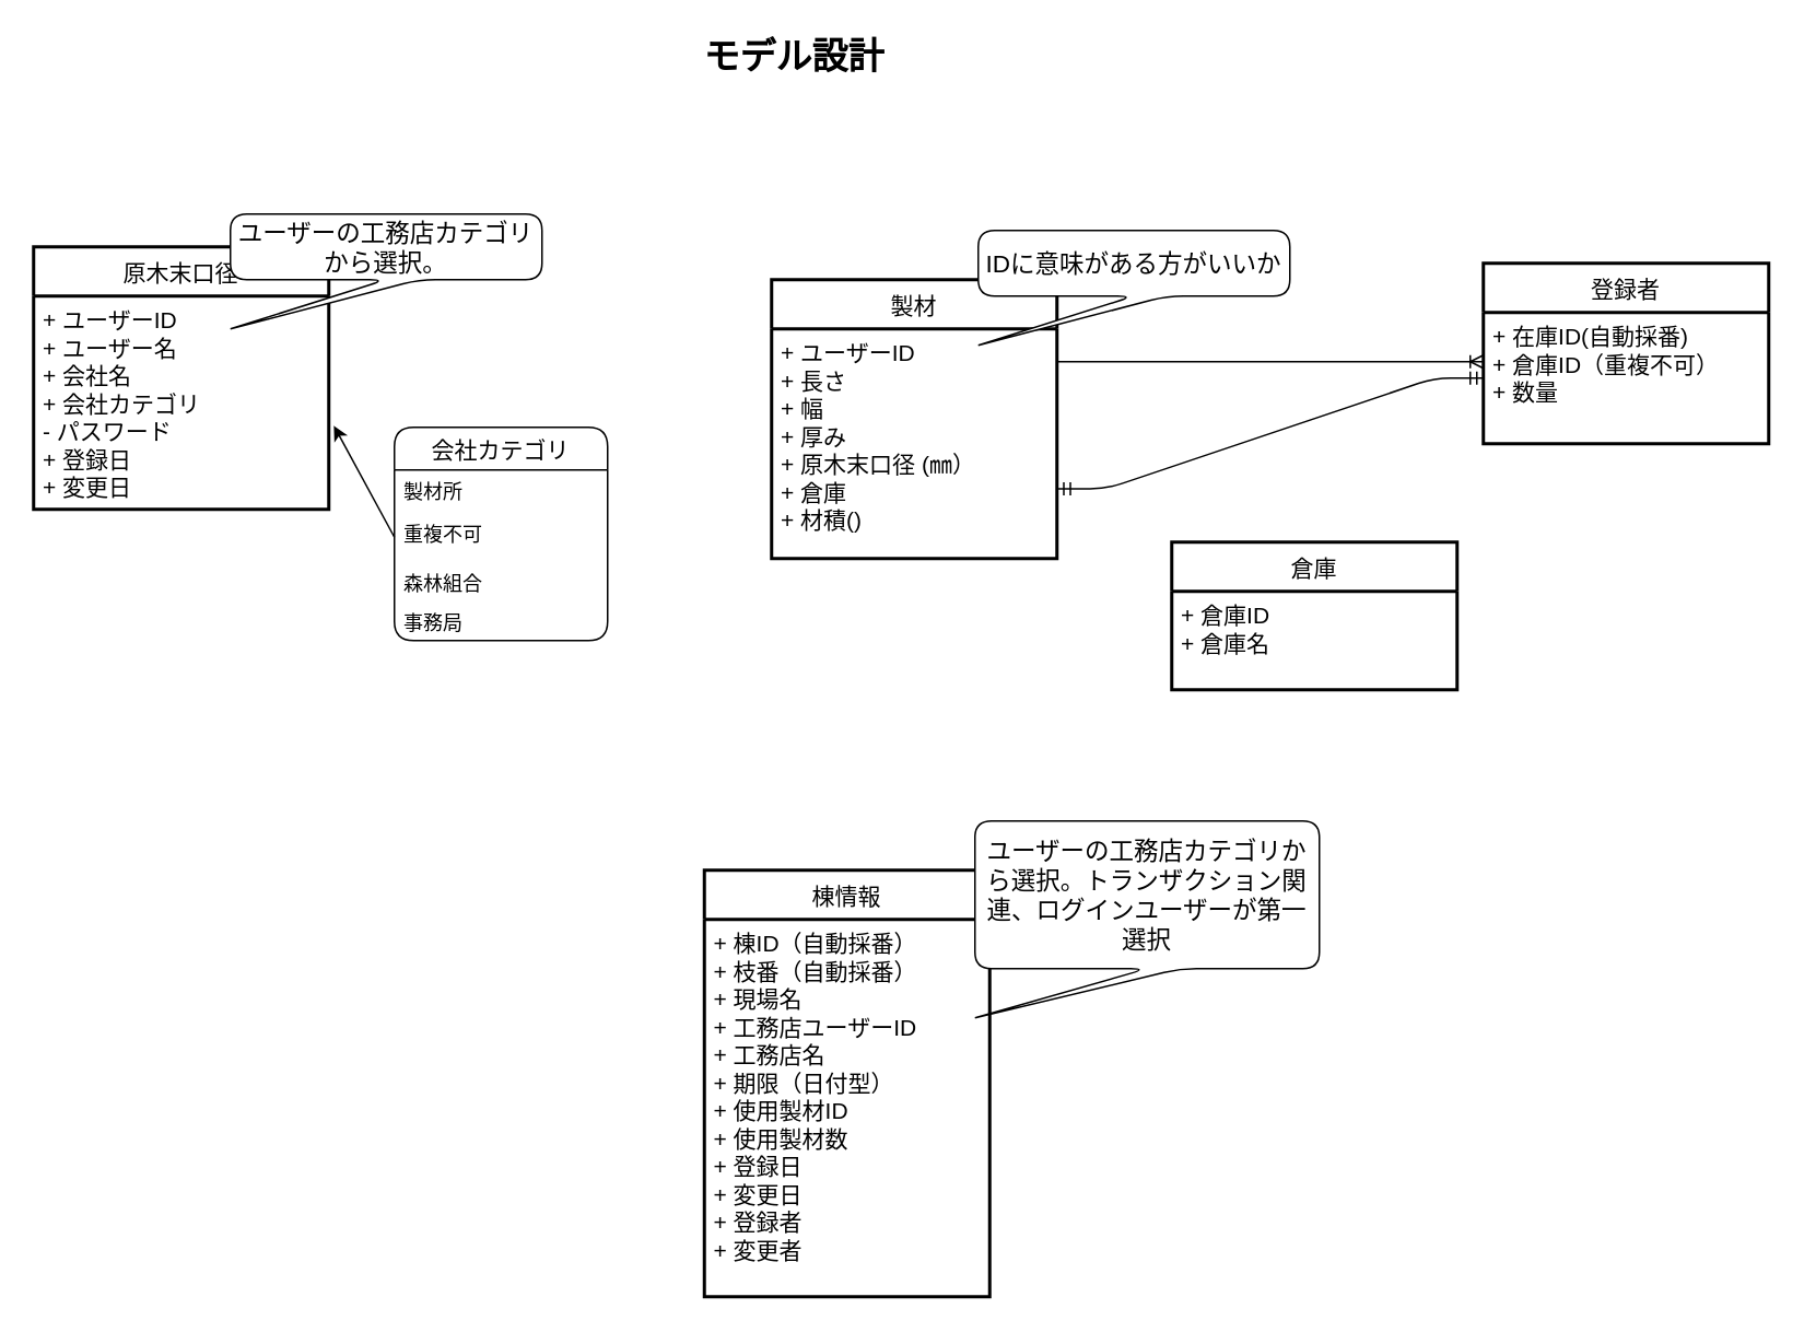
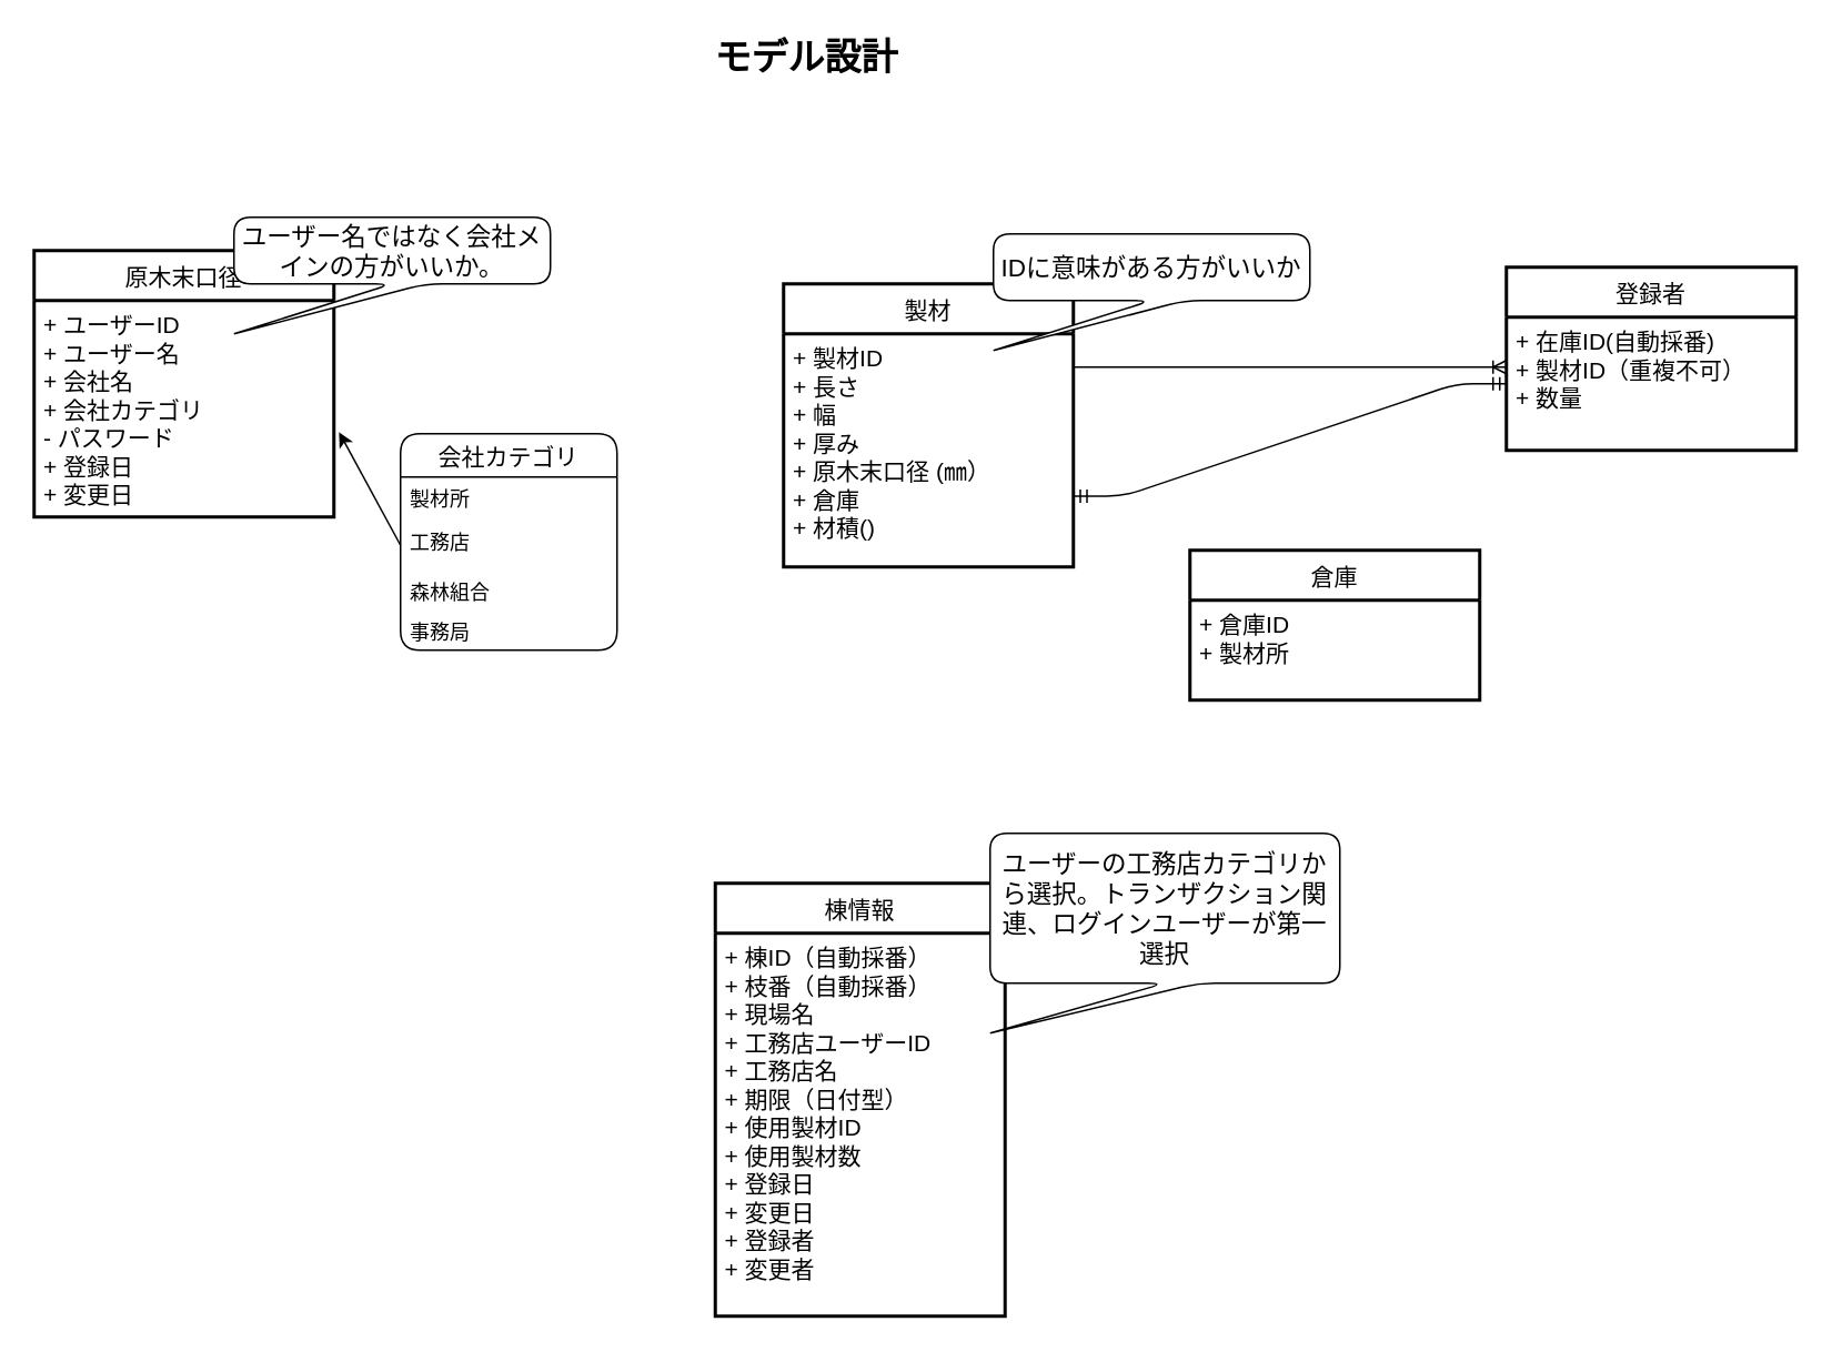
  <mxCell id="0" />
  <mxCell id="1" parent="0" />
  <mxCell id="2" value="原木末口径" style="swimlane;childLayout=stackLayout;horizontal=1;startSize=30;horizontalStack=0;rounded=0;fontSize=14;fontStyle=0;strokeWidth=2;resizeParent=0;resizeLast=1;shadow=0;dashed=0;align=center;swimlaneLine=1;" parent="1" vertex="1"><mxGeometry x="20" y="150" width="180" height="160" as="geometry"><mxRectangle x="50" y="130" width="90" height="30" as="alternateBounds" /></mxGeometry></mxCell>
  <mxCell id="3" value="+ ユーザーID&#10;+ ユーザー名&#10;+ 会社名&#10;+ 会社カテゴリ&#10;- パスワード&#10;+ 登録日&#10;+ 変更日&#10;" style="align=left;strokeColor=none;fillColor=none;spacingLeft=4;fontSize=14;verticalAlign=top;resizable=0;rotatable=0;part=1;" parent="2" vertex="1"><mxGeometry y="30" width="180" height="130" as="geometry" /></mxCell>
  <mxCell id="4" value="製材" style="swimlane;childLayout=stackLayout;horizontal=1;startSize=30;horizontalStack=0;rounded=0;fontSize=14;fontStyle=0;strokeWidth=2;resizeParent=0;resizeLast=1;shadow=0;dashed=0;align=center;" parent="1" vertex="1"><mxGeometry x="470" y="170" width="174" height="170" as="geometry"><mxRectangle x="50" y="130" width="90" height="30" as="alternateBounds" /></mxGeometry></mxCell>
- <mxCell id="5" value="+ ユーザーID&#10;+ 長さ&#10;+ 幅&#10;+ 厚み&#10;+ 原木末口径 (㎜）&#10;+ 倉庫&#10;+ 材積()" style="align=left;strokeColor=none;fillColor=none;spacingLeft=4;fontSize=14;verticalAlign=top;resizable=0;rotatable=0;part=1;" parent="4" vertex="1"><mxGeometry y="30" width="174" height="140" as="geometry" /></mxCell>
+ <mxCell id="5" value="+ 製材ID&#10;+ 長さ&#10;+ 幅&#10;+ 厚み&#10;+ 原木末口径 (㎜）&#10;+ 倉庫&#10;+ 材積()" style="align=left;strokeColor=none;fillColor=none;spacingLeft=4;fontSize=14;verticalAlign=top;resizable=0;rotatable=0;part=1;" parent="4" vertex="1"><mxGeometry y="30" width="174" height="140" as="geometry" /></mxCell>
  <mxCell id="6" value="&lt;font size=&quot;1&quot;&gt;&lt;b style=&quot;font-size: 22px&quot;&gt;モデル設計&lt;/b&gt;&lt;/font&gt;" style="text;html=1;strokeColor=none;fillColor=none;align=center;verticalAlign=middle;whiteSpace=wrap;rounded=0;" parent="1" vertex="1"><mxGeometry x="384" y="20" width="200" height="30" as="geometry" /></mxCell>
  <mxCell id="7" value="会社カテゴリ" style="swimlane;fontStyle=0;childLayout=stackLayout;horizontal=1;startSize=26;horizontalStack=0;resizeParent=1;resizeParentMax=0;resizeLast=0;collapsible=1;marginBottom=0;align=center;fontSize=14;rounded=1;" parent="1" vertex="1"><mxGeometry x="240" y="260" width="130" height="130" as="geometry" /></mxCell>
  <mxCell id="8" value="製材所  &#10;" style="text;strokeColor=none;fillColor=none;spacingLeft=4;spacingRight=4;overflow=hidden;rotatable=0;points=[[0,0.5],[1,0.5]];portConstraint=eastwest;fontSize=12;" parent="7" vertex="1"><mxGeometry y="26" width="130" height="26" as="geometry" /></mxCell>
- <mxCell id="9" value="重複不可  " style="text;strokeColor=none;fillColor=none;spacingLeft=4;spacingRight=4;overflow=hidden;rotatable=0;points=[[0,0.5],[1,0.5]];portConstraint=eastwest;fontSize=12;rounded=1;" parent="7" vertex="1"><mxGeometry y="52" width="130" height="30" as="geometry" /></mxCell>
+ <mxCell id="9" value="工務店  " style="text;strokeColor=none;fillColor=none;spacingLeft=4;spacingRight=4;overflow=hidden;rotatable=0;points=[[0,0.5],[1,0.5]];portConstraint=eastwest;fontSize=12;rounded=1;" parent="7" vertex="1"><mxGeometry y="52" width="130" height="30" as="geometry" /></mxCell>
  <mxCell id="10" value="森林組合" style="text;strokeColor=none;fillColor=none;spacingLeft=4;spacingRight=4;overflow=hidden;rotatable=0;points=[[0,0.5],[1,0.5]];portConstraint=eastwest;fontSize=12;" parent="7" vertex="1"><mxGeometry y="82" width="130" height="24" as="geometry" /></mxCell>
  <mxCell id="11" value="事務局" style="text;strokeColor=none;fillColor=none;spacingLeft=4;spacingRight=4;overflow=hidden;rotatable=0;points=[[0,0.5],[1,0.5]];portConstraint=eastwest;fontSize=12;" parent="7" vertex="1"><mxGeometry y="106" width="130" height="24" as="geometry" /></mxCell>
  <mxCell id="12" value="" style="edgeStyle=none;html=1;fontSize=14;exitX=0;exitY=0.5;exitDx=0;exitDy=0;entryX=1.017;entryY=0.608;entryDx=0;entryDy=0;entryPerimeter=0;" parent="1" source="9" target="3" edge="1"><mxGeometry relative="1" as="geometry"><Array as="points" /></mxGeometry></mxCell>
- <mxCell id="13" value="ユーザーの工務店カテゴリから選択。" style="shape=callout;whiteSpace=wrap;html=1;perimeter=calloutPerimeter;rounded=1;fontSize=15;position2=0;" parent="1" vertex="1"><mxGeometry x="140" y="130" width="190" height="70" as="geometry" /></mxCell>
+ <mxCell id="13" value="ユーザー名ではなく会社メインの方がいいか。" style="shape=callout;whiteSpace=wrap;html=1;perimeter=calloutPerimeter;rounded=1;fontSize=15;position2=0;" parent="1" vertex="1"><mxGeometry x="140" y="130" width="190" height="70" as="geometry" /></mxCell>
  <mxCell id="14" value="棟情報" style="swimlane;childLayout=stackLayout;horizontal=1;startSize=30;horizontalStack=0;rounded=0;fontSize=14;fontStyle=0;strokeWidth=2;resizeParent=0;resizeLast=1;shadow=0;dashed=0;align=center;" parent="1" vertex="1"><mxGeometry x="429" y="530" width="174" height="260" as="geometry"><mxRectangle x="50" y="130" width="90" height="30" as="alternateBounds" /></mxGeometry></mxCell>
  <mxCell id="15" style="edgeStyle=none;html=1;fontSize=15;" parent="14" source="16" target="14" edge="1"><mxGeometry relative="1" as="geometry" /></mxCell>
  <mxCell id="16" value="+ 棟ID（自動採番）&#10;+ 枝番（自動採番）&#10;+ 現場名&#10;+ 工務店ユーザーID&#10;+ 工務店名&#10;+ 期限（日付型）&#10;+ 使用製材ID&#10;+ 使用製材数&#10;+ 登録日&#10;+ 変更日&#10;+ 登録者&#10;+ 変更者" style="align=left;strokeColor=none;fillColor=none;spacingLeft=4;fontSize=14;verticalAlign=top;resizable=0;rotatable=0;part=1;" parent="14" vertex="1"><mxGeometry y="30" width="174" height="230" as="geometry" /></mxCell>
  <mxCell id="17" value="IDに意味がある方がいいか" style="shape=callout;whiteSpace=wrap;html=1;perimeter=calloutPerimeter;rounded=1;fontSize=15;position2=0;" parent="1" vertex="1"><mxGeometry x="596" y="140" width="190" height="70" as="geometry" /></mxCell>
  <mxCell id="18" value="倉庫" style="swimlane;childLayout=stackLayout;horizontal=1;startSize=30;horizontalStack=0;rounded=0;fontSize=14;fontStyle=0;strokeWidth=2;resizeParent=0;resizeLast=1;shadow=0;dashed=0;align=center;" parent="1" vertex="1"><mxGeometry x="714" y="330" width="174" height="90" as="geometry"><mxRectangle x="50" y="130" width="90" height="30" as="alternateBounds" /></mxGeometry></mxCell>
- <mxCell id="19" value="+ 倉庫ID&#10;+ 倉庫名&#10;" style="align=left;strokeColor=none;fillColor=none;spacingLeft=4;fontSize=14;verticalAlign=top;resizable=0;rotatable=0;part=1;" parent="18" vertex="1"><mxGeometry y="30" width="174" height="60" as="geometry" /></mxCell>
+ <mxCell id="19" value="+ 倉庫ID&#10;+ 製材所&#10;" style="align=left;strokeColor=none;fillColor=none;spacingLeft=4;fontSize=14;verticalAlign=top;resizable=0;rotatable=0;part=1;" parent="18" vertex="1"><mxGeometry y="30" width="174" height="60" as="geometry" /></mxCell>
  <mxCell id="20" value="" style="edgeStyle=entityRelationEdgeStyle;fontSize=12;html=1;endArrow=ERmandOne;startArrow=ERmandOne;exitX=1.001;exitY=0.696;exitDx=0;exitDy=0;exitPerimeter=0;" parent="1" source="5" target="23" edge="1"><mxGeometry width="100" height="100" relative="1" as="geometry"><mxPoint x="600" y="380" as="sourcePoint" /><mxPoint x="700" y="280" as="targetPoint" /></mxGeometry></mxCell>
  <mxCell id="21" value="ユーザーの工務店カテゴリから選択。トランザクション関連、ログインユーザーが第一選択" style="shape=callout;whiteSpace=wrap;html=1;perimeter=calloutPerimeter;rounded=1;fontSize=15;position2=0;" parent="1" vertex="1"><mxGeometry x="594" y="500" width="210" height="120" as="geometry" /></mxCell>
  <mxCell id="22" value="登録者" style="swimlane;childLayout=stackLayout;horizontal=1;startSize=30;horizontalStack=0;rounded=0;fontSize=14;fontStyle=0;strokeWidth=2;resizeParent=0;resizeLast=1;shadow=0;dashed=0;align=center;" vertex="1" parent="1"><mxGeometry x="904" y="160" width="174" height="110" as="geometry"><mxRectangle x="50" y="130" width="90" height="30" as="alternateBounds" /></mxGeometry></mxCell>
- <mxCell id="23" value="+ 在庫ID(自動採番)&#10;+ 倉庫ID（重複不可）&#10;+ 数量" style="align=left;strokeColor=none;fillColor=none;spacingLeft=4;fontSize=14;verticalAlign=top;resizable=0;rotatable=0;part=1;" vertex="1" parent="22"><mxGeometry y="30" width="174" height="80" as="geometry" /></mxCell>
+ <mxCell id="23" value="+ 在庫ID(自動採番)&#10;+ 製材ID（重複不可）&#10;+ 数量" style="align=left;strokeColor=none;fillColor=none;spacingLeft=4;fontSize=14;verticalAlign=top;resizable=0;rotatable=0;part=1;" vertex="1" parent="22"><mxGeometry y="30" width="174" height="80" as="geometry" /></mxCell>
  <mxCell id="24" value="" style="edgeStyle=entityRelationEdgeStyle;fontSize=12;html=1;endArrow=ERoneToMany;" edge="1" parent="1"><mxGeometry width="100" height="100" relative="1" as="geometry"><mxPoint x="644" y="220" as="sourcePoint" /><mxPoint x="904" y="220" as="targetPoint" /></mxGeometry></mxCell>
